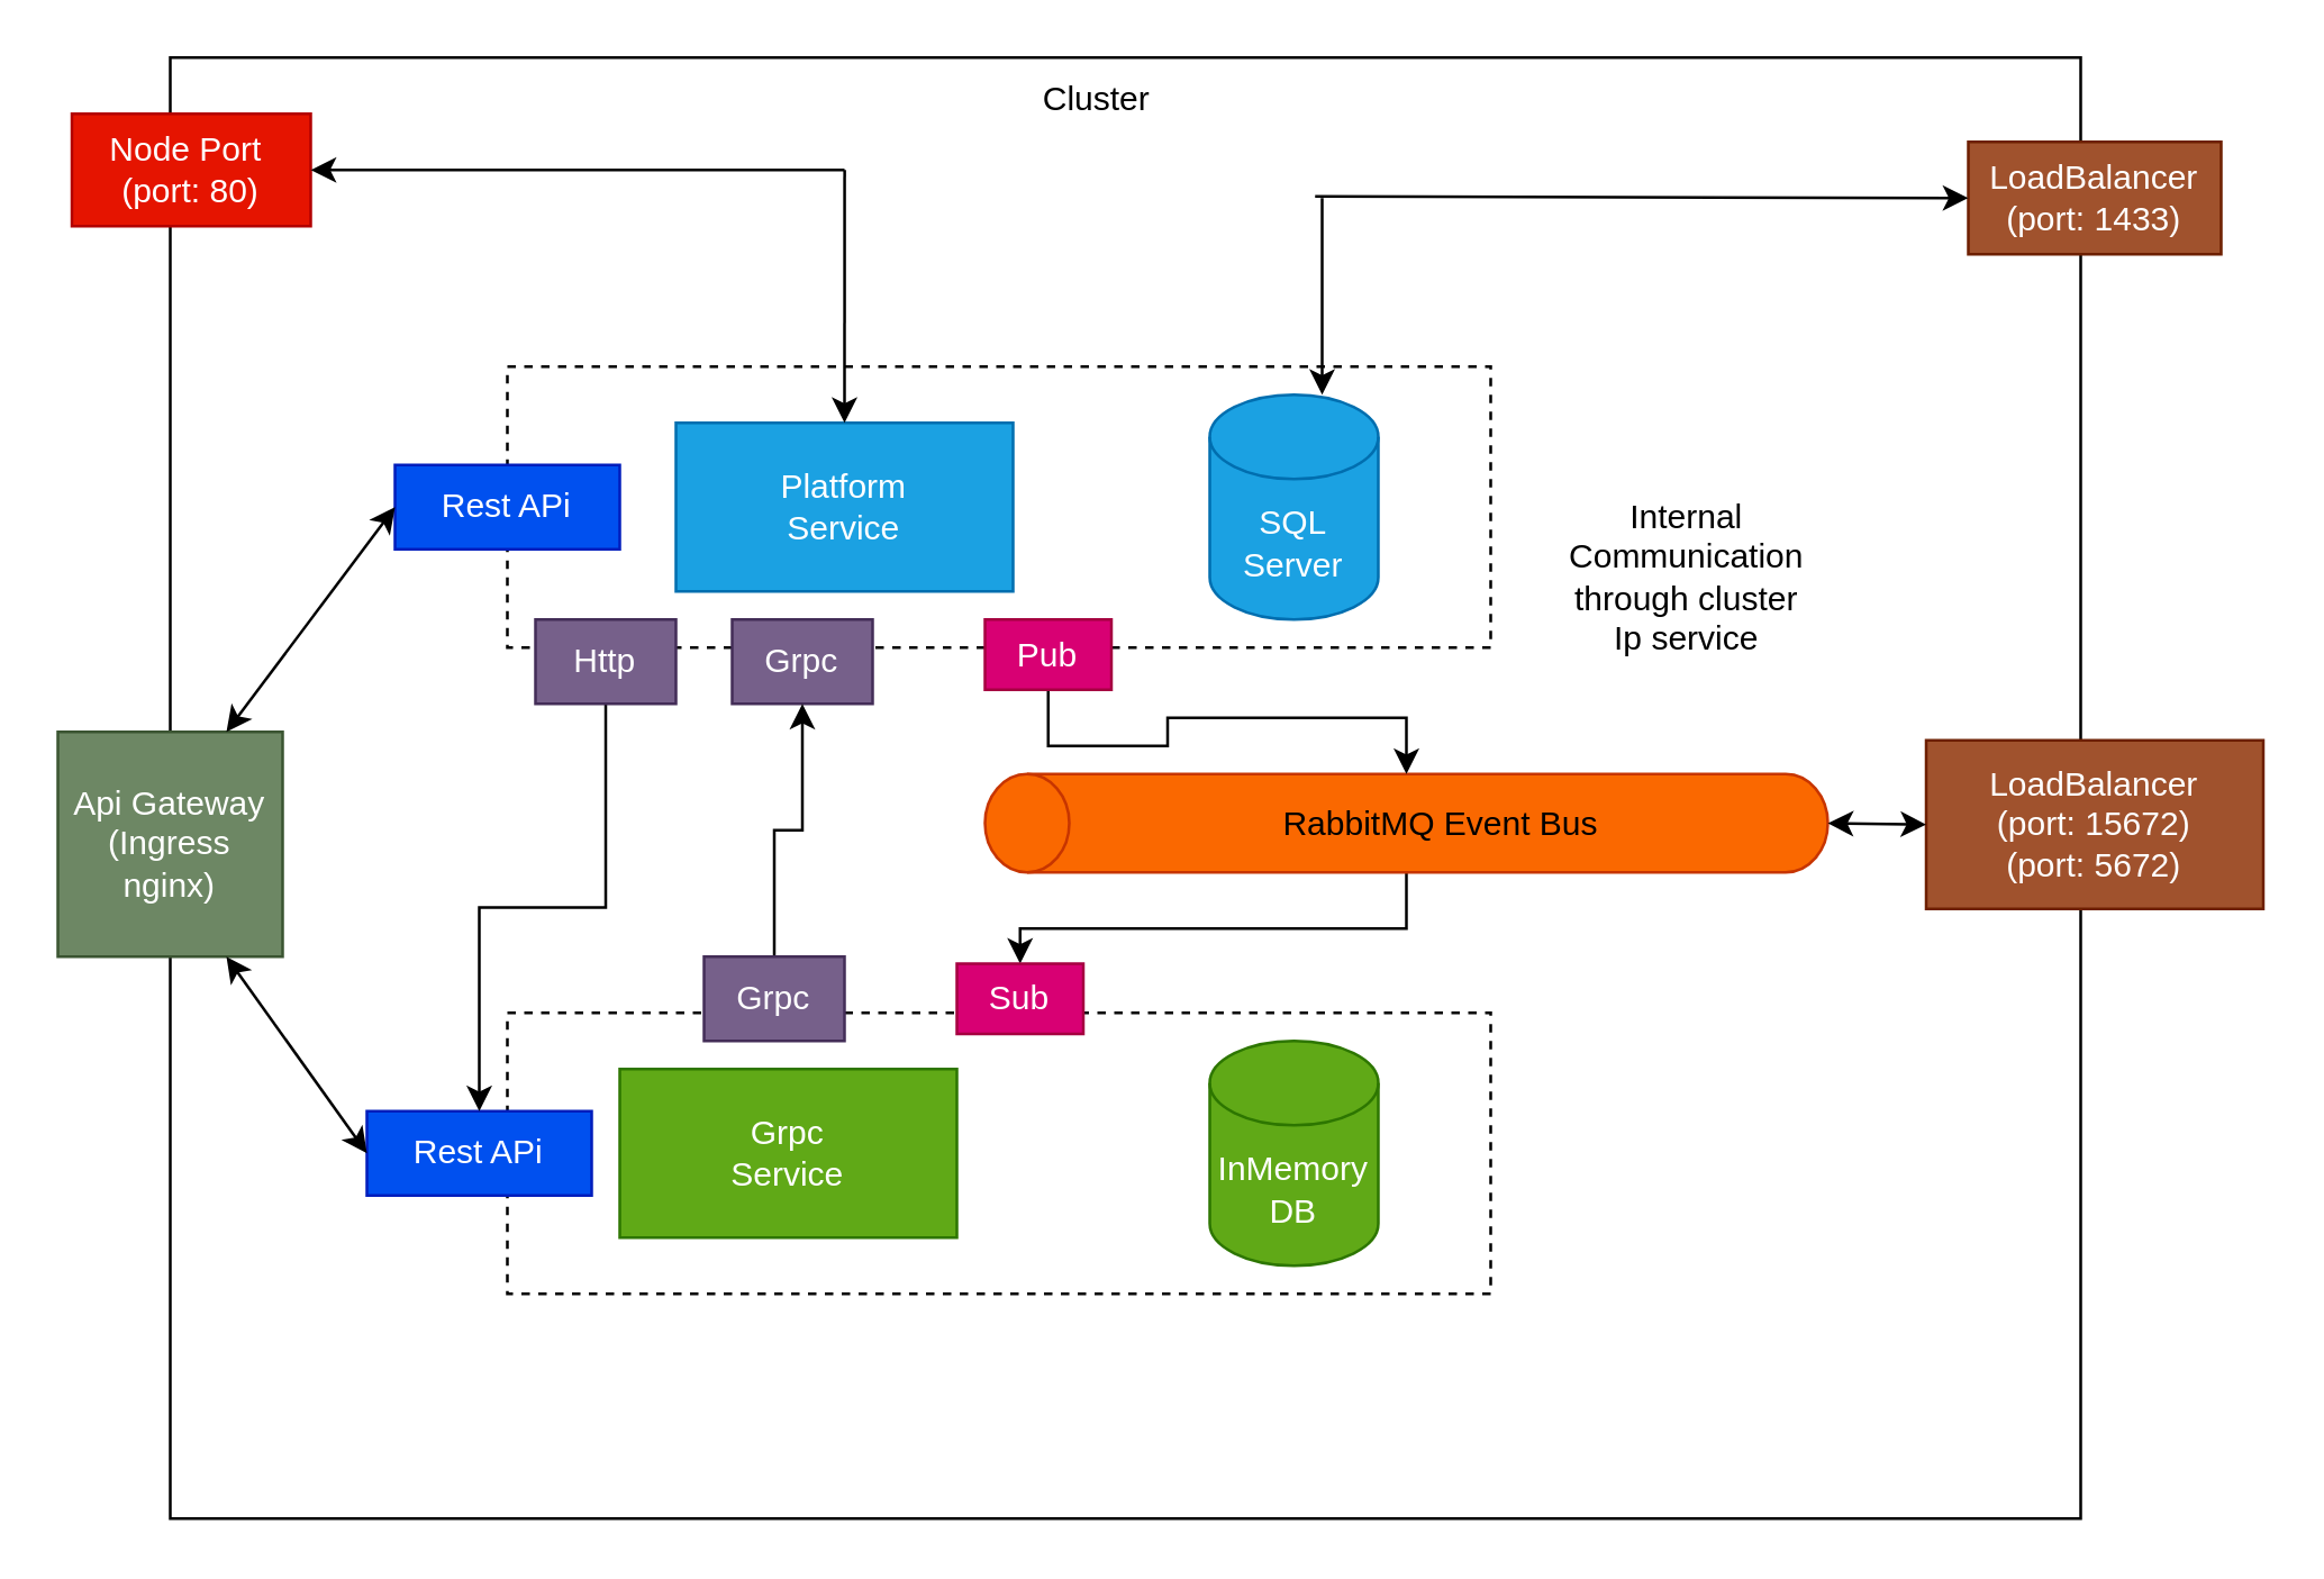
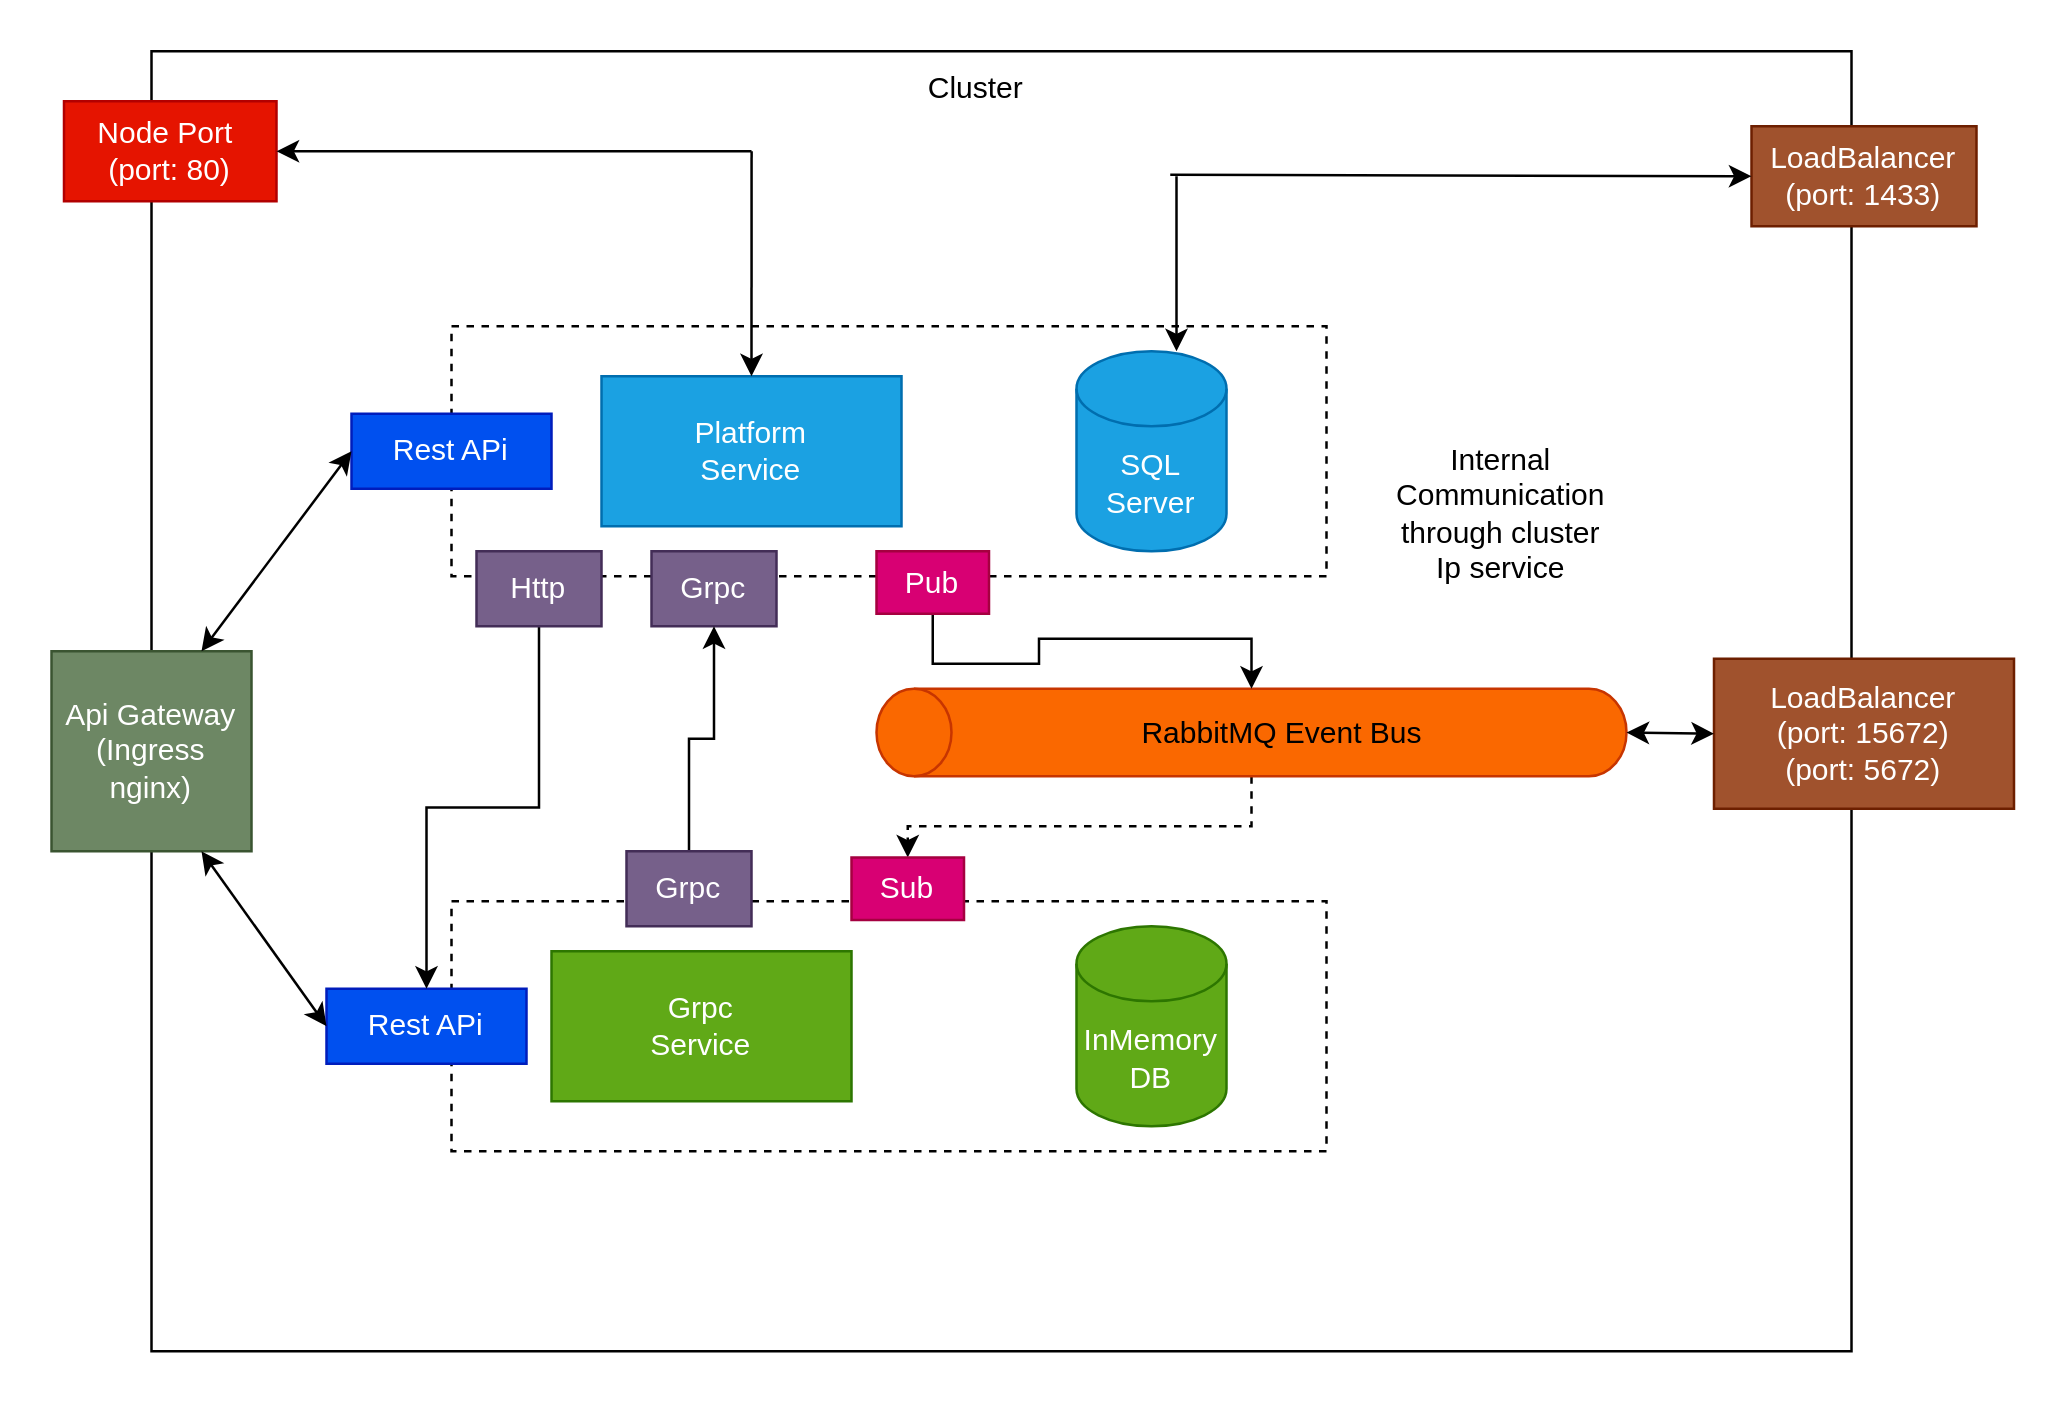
  <mxCell id="0" />
  <mxCell id="1" parent="0" />
  <mxCell id="2" value="Platform&lt;br&gt;Service" style="rounded=0;whiteSpace=wrap;html=1;fillColor=#1ba1e2;fontColor=#ffffff;strokeColor=#006EAF;" vertex="1" parent="1"><mxGeometry x="240" y="150" width="120" height="60" as="geometry" /></mxCell>
  <mxCell id="3" value="" style="rounded=0;whiteSpace=wrap;html=1;dashed=1;fillColor=none;" vertex="1" parent="1"><mxGeometry x="180" y="130" width="350" height="100" as="geometry" /></mxCell>
  <mxCell id="4" value="SQL&lt;br&gt;Server" style="shape=cylinder3;whiteSpace=wrap;html=1;boundedLbl=1;backgroundOutline=1;size=15;fillColor=#1ba1e2;fontColor=#ffffff;strokeColor=#006EAF;" vertex="1" parent="1"><mxGeometry x="430" y="140" width="60" height="80" as="geometry" /></mxCell>
  <mxCell id="5" value="InMemory&lt;br&gt;DB" style="shape=cylinder3;whiteSpace=wrap;html=1;boundedLbl=1;backgroundOutline=1;size=15;fillColor=#60a917;fontColor=#ffffff;strokeColor=#2D7600;" vertex="1" parent="1"><mxGeometry x="430" y="370" width="60" height="80" as="geometry" /></mxCell>
  <mxCell id="6" value="Grpc&lt;br&gt;Service" style="rounded=0;whiteSpace=wrap;html=1;fillColor=#60a917;fontColor=#ffffff;strokeColor=#2D7600;" vertex="1" parent="1"><mxGeometry x="220" y="380" width="120" height="60" as="geometry" /></mxCell>
  <mxCell id="7" value="" style="rounded=0;whiteSpace=wrap;html=1;dashed=1;fillColor=none;" vertex="1" parent="1"><mxGeometry x="180" y="360" width="350" height="100" as="geometry" /></mxCell>
  <mxCell id="8" value="" style="rounded=0;whiteSpace=wrap;html=1;fillColor=none;" vertex="1" parent="1"><mxGeometry x="60" y="20" width="680" height="520" as="geometry" /></mxCell>
- <mxCell id="9" style="edgeStyle=orthogonalEdgeStyle;rounded=0;orthogonalLoop=1;jettySize=auto;html=1;exitX=0;exitY=0.5;exitDx=0;exitDy=0;exitPerimeter=0;entryX=0.5;entryY=0;entryDx=0;entryDy=0;" edge="1" parent="1" source="10" target="21"><mxGeometry relative="1" as="geometry" /></mxCell>
+ <mxCell id="9" style="edgeStyle=orthogonalEdgeStyle;rounded=0;orthogonalLoop=1;jettySize=auto;html=1;exitX=0;exitY=0.5;exitDx=0;exitDy=0;exitPerimeter=0;entryX=0.5;entryY=0;entryDx=0;entryDy=0;dashed=1;" edge="1" parent="1" source="10" target="21"><mxGeometry relative="1" as="geometry" /></mxCell>
  <mxCell id="10" value="RabbitMQ Event Bus" style="shape=cylinder3;whiteSpace=wrap;html=1;boundedLbl=1;backgroundOutline=1;size=15;direction=north;fillColor=#fa6800;fontColor=#000000;strokeColor=#C73500;" vertex="1" parent="1"><mxGeometry x="350" y="275" width="300" height="35" as="geometry" /></mxCell>
  <mxCell id="11" value="Api Gateway&lt;br&gt;(Ingress nginx)" style="whiteSpace=wrap;html=1;aspect=fixed;fillColor=#6d8764;fontColor=#ffffff;strokeColor=#3A5431;" vertex="1" parent="1"><mxGeometry x="20" y="260" width="80" height="80" as="geometry" /></mxCell>
  <mxCell id="12" value="Rest APi" style="rounded=0;whiteSpace=wrap;html=1;fillColor=#0050ef;fontColor=#ffffff;strokeColor=#001DBC;" vertex="1" parent="1"><mxGeometry x="140" y="165" width="80" height="30" as="geometry" /></mxCell>
  <mxCell id="13" value="Rest APi" style="rounded=0;whiteSpace=wrap;html=1;fillColor=#0050ef;fontColor=#ffffff;strokeColor=#001DBC;" vertex="1" parent="1"><mxGeometry x="130" y="395" width="80" height="30" as="geometry" /></mxCell>
  <mxCell id="14" style="edgeStyle=orthogonalEdgeStyle;rounded=0;orthogonalLoop=1;jettySize=auto;html=1;entryX=0.5;entryY=0;entryDx=0;entryDy=0;" edge="1" parent="1" source="15" target="13"><mxGeometry relative="1" as="geometry" /></mxCell>
  <mxCell id="15" value="Http" style="rounded=0;whiteSpace=wrap;html=1;fillColor=#76608a;fontColor=#ffffff;strokeColor=#432D57;" vertex="1" parent="1"><mxGeometry x="190" y="220" width="50" height="30" as="geometry" /></mxCell>
  <mxCell id="16" value="Grpc" style="rounded=0;whiteSpace=wrap;html=1;fillColor=#76608a;fontColor=#ffffff;strokeColor=#432D57;" vertex="1" parent="1"><mxGeometry x="260" y="220" width="50" height="30" as="geometry" /></mxCell>
  <mxCell id="17" style="edgeStyle=orthogonalEdgeStyle;rounded=0;orthogonalLoop=1;jettySize=auto;html=1;exitX=0.5;exitY=0;exitDx=0;exitDy=0;entryX=0.5;entryY=1;entryDx=0;entryDy=0;" edge="1" parent="1" source="18" target="16"><mxGeometry relative="1" as="geometry" /></mxCell>
  <mxCell id="18" value="Grpc" style="rounded=0;whiteSpace=wrap;html=1;fillColor=#76608a;fontColor=#ffffff;strokeColor=#432D57;" vertex="1" parent="1"><mxGeometry x="250" y="340" width="50" height="30" as="geometry" /></mxCell>
  <mxCell id="19" style="edgeStyle=orthogonalEdgeStyle;rounded=0;orthogonalLoop=1;jettySize=auto;html=1;exitX=0.5;exitY=1;exitDx=0;exitDy=0;" edge="1" parent="1" source="20" target="10"><mxGeometry relative="1" as="geometry" /></mxCell>
  <mxCell id="20" value="Pub" style="rounded=0;whiteSpace=wrap;html=1;fillColor=#d80073;fontColor=#ffffff;strokeColor=#A50040;" vertex="1" parent="1"><mxGeometry x="350" y="220" width="45" height="25" as="geometry" /></mxCell>
  <mxCell id="21" value="Sub" style="rounded=0;whiteSpace=wrap;html=1;fillColor=#d80073;fontColor=#ffffff;strokeColor=#A50040;" vertex="1" parent="1"><mxGeometry x="340" y="342.5" width="45" height="25" as="geometry" /></mxCell>
  <mxCell id="22" value="Cluster" style="text;html=1;strokeColor=none;fillColor=none;align=center;verticalAlign=middle;whiteSpace=wrap;rounded=0;" vertex="1" parent="1"><mxGeometry x="360" y="20" width="60" height="30" as="geometry" /></mxCell>
  <mxCell id="23" value="Internal Communication through cluster Ip service" style="text;html=1;strokeColor=none;fillColor=none;align=center;verticalAlign=middle;whiteSpace=wrap;rounded=0;" vertex="1" parent="1"><mxGeometry x="570" y="190" width="60" height="30" as="geometry" /></mxCell>
  <mxCell id="24" value="Node Port&amp;nbsp;&lt;br&gt;(port: 80)" style="rounded=0;whiteSpace=wrap;html=1;fillColor=#e51400;fontColor=#ffffff;strokeColor=#B20000;" vertex="1" parent="1"><mxGeometry x="25" y="40" width="85" height="40" as="geometry" /></mxCell>
  <mxCell id="25" value="" style="endArrow=classic;startArrow=classic;html=1;rounded=0;exitX=0.75;exitY=0;exitDx=0;exitDy=0;" edge="1" parent="1" source="11"><mxGeometry width="50" height="50" relative="1" as="geometry"><mxPoint x="90" y="230" as="sourcePoint" /><mxPoint x="140" y="180" as="targetPoint" /></mxGeometry></mxCell>
  <mxCell id="26" value="" style="endArrow=classic;startArrow=classic;html=1;rounded=0;exitX=0;exitY=0.5;exitDx=0;exitDy=0;" edge="1" parent="1" source="13"><mxGeometry width="50" height="50" relative="1" as="geometry"><mxPoint x="30" y="390" as="sourcePoint" /><mxPoint x="80" y="340" as="targetPoint" /></mxGeometry></mxCell>
  <mxCell id="27" value="" style="endArrow=classic;html=1;rounded=0;exitX=0.353;exitY=0.077;exitDx=0;exitDy=0;exitPerimeter=0;" edge="1" parent="1" source="8"><mxGeometry width="50" height="50" relative="1" as="geometry"><mxPoint x="300" y="70" as="sourcePoint" /><mxPoint x="300" y="150" as="targetPoint" /></mxGeometry></mxCell>
  <mxCell id="28" value="" style="endArrow=classic;html=1;rounded=0;" edge="1" parent="1"><mxGeometry width="50" height="50" relative="1" as="geometry"><mxPoint x="300" y="60" as="sourcePoint" /><mxPoint x="110" y="60" as="targetPoint" /></mxGeometry></mxCell>
  <mxCell id="29" value="LoadBalancer&lt;br&gt;(port: 1433)" style="rounded=0;whiteSpace=wrap;html=1;fillColor=#a0522d;fontColor=#ffffff;strokeColor=#6D1F00;" vertex="1" parent="1"><mxGeometry x="700" y="50" width="90" height="40" as="geometry" /></mxCell>
  <mxCell id="30" value="" style="endArrow=classic;html=1;rounded=0;entryX=0;entryY=0.5;entryDx=0;entryDy=0;" edge="1" parent="1" target="29"><mxGeometry width="50" height="50" relative="1" as="geometry"><mxPoint x="467.5" y="69.41" as="sourcePoint" /><mxPoint x="277.5" y="69.41" as="targetPoint" /></mxGeometry></mxCell>
  <mxCell id="31" value="" style="endArrow=classic;html=1;rounded=0;exitX=0.353;exitY=0.077;exitDx=0;exitDy=0;exitPerimeter=0;" edge="1" parent="1"><mxGeometry width="50" height="50" relative="1" as="geometry"><mxPoint x="470" y="70" as="sourcePoint" /><mxPoint x="470" y="140" as="targetPoint" /></mxGeometry></mxCell>
  <mxCell id="32" value="LoadBalancer&lt;br&gt;(port:&amp;nbsp;15672)&lt;br&gt;(port:&amp;nbsp;5672)" style="rounded=0;whiteSpace=wrap;html=1;fillColor=#a0522d;fontColor=#ffffff;strokeColor=#6D1F00;" vertex="1" parent="1"><mxGeometry x="685" y="263" width="120" height="60" as="geometry" /></mxCell>
  <mxCell id="33" value="" style="endArrow=classic;startArrow=classic;html=1;rounded=0;exitX=0.5;exitY=1;exitDx=0;exitDy=0;exitPerimeter=0;entryX=0;entryY=0.5;entryDx=0;entryDy=0;" edge="1" parent="1" source="10" target="32"><mxGeometry width="50" height="50" relative="1" as="geometry"><mxPoint x="630" y="340" as="sourcePoint" /><mxPoint x="680" y="290" as="targetPoint" /></mxGeometry></mxCell>
